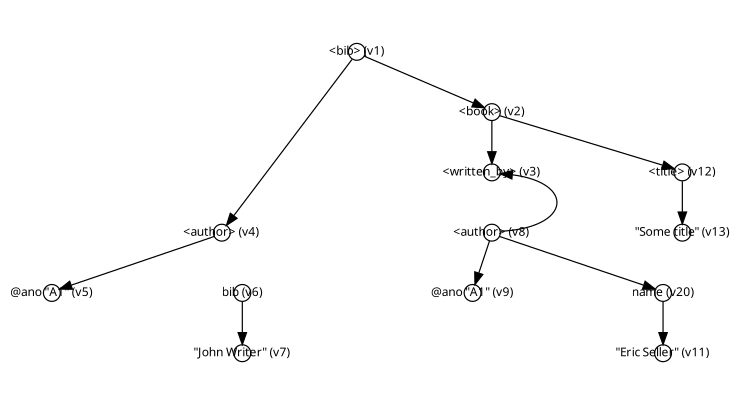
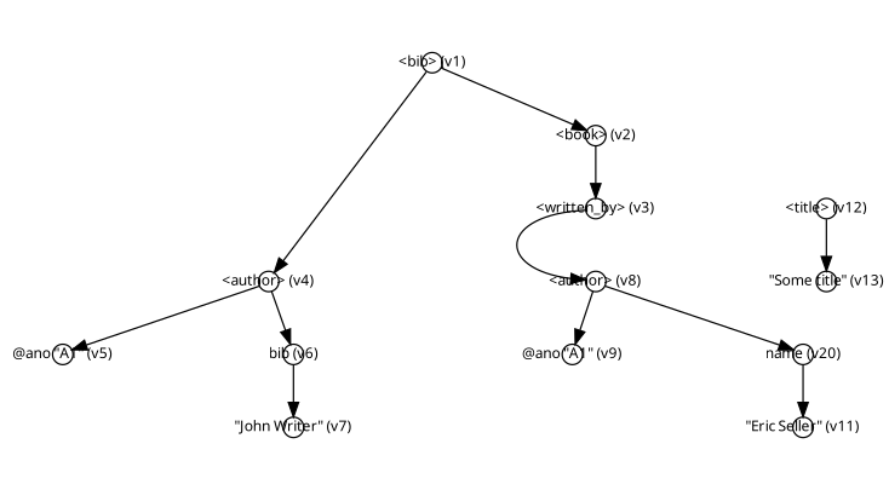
  digraph {
    nodesep=2
    rankdir=TB
    node [fixedsize=true fontname="TeXGyrePagella-Regular" fontsize=10 shape=circle]
    edge [fontname="TeXGyrePagella-Regular" fontsize=10]
    n1 [label="<written_by> (v3)" width=0.2]
    n2 [label="<title> (v12)" width=0.2]
    n3 [label="<author> (v4)" width=0.2]
    n4 [label="<author> (v8)" width=0.2]
    n5 [label="\"Some title\" (v13)" width=0.2]
    n6 [label="@ano \"A1\" (v5)" width=0.2]
    n7 [label="bib (v6)" width=0.2]
    n8 [label="@ano \"A1\" (v9)" width=0.2]
    n9 [label="name (v20)" width=0.2]
    n10 [label="\"John Writer\" (v7)" width=0.2]
    n11 [label="\"Eric Seller\" (v11)" width=0.2]
    n12 [label="<bib> (v1)" width=0.2]
    n13 [label="<book> (v2)" width=0.2]
    subgraph sub_1 {
      rank=same
      n1
      n2
    }
    subgraph sub_2 {
      rank=same
      n3
      n4
      n5
    }
    subgraph sub_3 {
      rank=same
      n6
      n7
      n8
      n9
    }
-   n4 -> n1
+   n1 -> n4
    n2 -> n5
    n3 -> n6
+   n3 -> n7
    n4 -> n8
    n4 -> n9
    n7 -> n10
    n9 -> n11
    n12 -> n3
    n12 -> n13
    n13 -> n1
-   n13 -> n2
  }
